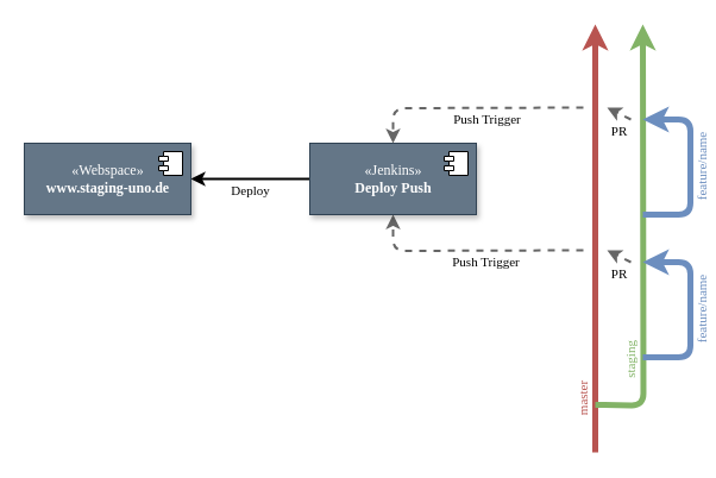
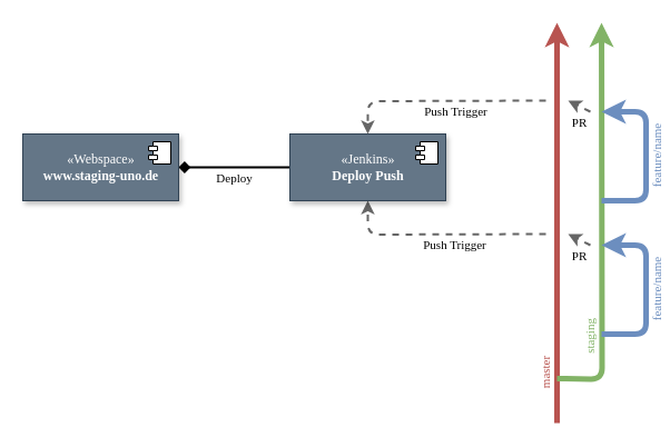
  <mxCell id="0" />
  <mxCell id="1" parent="0" />
  <mxCell id="2" value="master" style="endArrow=classic;html=1;fillColor=#f8cecc;strokeColor=#b85450;strokeWidth=5;fontFamily=Ubuntu;fontSource=https%3A%2F%2Ffonts.googleapis.com%2Fcss%3Ffamily%3DUbuntu;labelBackgroundColor=none;horizontal=0;fontColor=#B85450;" edge="1" parent="1"><mxGeometry x="-0.75" y="10" width="50" height="50" relative="1" as="geometry"><mxPoint x="500" y="380" as="sourcePoint" /><mxPoint x="500" y="20" as="targetPoint" /><mxPoint as="offset" /></mxGeometry></mxCell>
  <mxCell id="3" value="staging" style="endArrow=classic;html=1;fillColor=#d5e8d4;strokeColor=#82b366;strokeWidth=5;fontFamily=Ubuntu;fontSource=https%3A%2F%2Ffonts.googleapis.com%2Fcss%3Ffamily%3DUbuntu;labelBackgroundColor=none;horizontal=0;edgeStyle=orthogonalEdgeStyle;fontColor=#82B366;" edge="1" parent="1"><mxGeometry x="-0.562" y="10" width="50" height="50" relative="1" as="geometry"><mxPoint x="500" y="340" as="sourcePoint" /><mxPoint x="540" y="20" as="targetPoint" /><mxPoint as="offset" /></mxGeometry></mxCell>
  <mxCell id="4" value="feature/name" style="endArrow=classic;html=1;fillColor=#dae8fc;strokeColor=#6c8ebf;strokeWidth=5;fontFamily=Ubuntu;fontSource=https%3A%2F%2Ffonts.googleapis.com%2Fcss%3Ffamily%3DUbuntu;labelBackgroundColor=none;horizontal=0;edgeStyle=orthogonalEdgeStyle;fontColor=#6C8EBF;" edge="1" parent="1"><mxGeometry y="-10" width="50" height="50" relative="1" as="geometry"><mxPoint x="540" y="300" as="sourcePoint" /><mxPoint x="540" y="220" as="targetPoint" /><mxPoint as="offset" /><Array as="points"><mxPoint x="580" y="300" /><mxPoint x="580" y="220" /></Array></mxGeometry></mxCell>
  <mxCell id="5" value="feature/name" style="endArrow=classic;html=1;fillColor=#dae8fc;strokeColor=#6c8ebf;strokeWidth=5;fontFamily=Ubuntu;fontSource=https%3A%2F%2Ffonts.googleapis.com%2Fcss%3Ffamily%3DUbuntu;labelBackgroundColor=none;horizontal=0;edgeStyle=orthogonalEdgeStyle;fontColor=#6C8EBF;" edge="1" parent="1"><mxGeometry y="-10" width="50" height="50" relative="1" as="geometry"><mxPoint x="540" y="180" as="sourcePoint" /><mxPoint x="540" y="100" as="targetPoint" /><mxPoint as="offset" /><Array as="points"><mxPoint x="580" y="180" /><mxPoint x="580" y="100" /></Array></mxGeometry></mxCell>
  <mxCell id="6" value="PR" style="endArrow=classic;html=1;labelBackgroundColor=none;strokeWidth=2;fontFamily=Ubuntu;fontSource=https%3A%2F%2Ffonts.googleapis.com%2Fcss%3Ffamily%3DUbuntu;fillColor=#f5f5f5;strokeColor=#666666;dashed=1;" edge="1" parent="1"><mxGeometry x="-0.6" y="13" width="50" height="50" relative="1" as="geometry"><mxPoint x="530" y="220" as="sourcePoint" /><mxPoint x="510" y="210" as="targetPoint" /><mxPoint x="-1" as="offset" /></mxGeometry></mxCell>
  <mxCell id="7" value="PR" style="endArrow=classic;html=1;labelBackgroundColor=none;strokeWidth=2;fontFamily=Ubuntu;fontSource=https%3A%2F%2Ffonts.googleapis.com%2Fcss%3Ffamily%3DUbuntu;fillColor=#f5f5f5;strokeColor=#666666;dashed=1;" edge="1" parent="1"><mxGeometry x="-0.6" y="13" width="50" height="50" relative="1" as="geometry"><mxPoint x="530" y="100" as="sourcePoint" /><mxPoint x="510" y="90" as="targetPoint" /><mxPoint x="-1" as="offset" /></mxGeometry></mxCell>
  <mxCell id="8" value="Push Trigger" style="endArrow=classic;html=1;labelBackgroundColor=none;strokeWidth=2;fontFamily=Ubuntu;fontSource=https%3A%2F%2Ffonts.googleapis.com%2Fcss%3Ffamily%3DUbuntu;fillColor=#f5f5f5;strokeColor=#666666;dashed=1;entryX=0.5;entryY=1;entryDx=0;entryDy=0;edgeStyle=orthogonalEdgeStyle;" edge="1" parent="1" target="10"><mxGeometry x="-0.143" y="10" width="50" height="50" relative="1" as="geometry"><mxPoint x="490" y="210" as="sourcePoint" /><mxPoint x="420" y="210" as="targetPoint" /><mxPoint as="offset" /></mxGeometry></mxCell>
- <mxCell id="9" value="Deploy" style="edgeStyle=orthogonalEdgeStyle;rounded=0;orthogonalLoop=1;jettySize=auto;html=1;labelBackgroundColor=none;strokeWidth=2;fontFamily=Ubuntu;fontSource=https%3A%2F%2Ffonts.googleapis.com%2Fcss%3Ffamily%3DUbuntu;fontColor=#000000;" edge="1" parent="1" source="10" target="12"><mxGeometry y="10" relative="1" as="geometry"><mxPoint as="offset" /></mxGeometry></mxCell>
+ <mxCell id="9" value="Deploy" style="edgeStyle=orthogonalEdgeStyle;rounded=0;orthogonalLoop=1;jettySize=auto;html=1;labelBackgroundColor=none;strokeWidth=2;fontFamily=Ubuntu;fontSource=https%3A%2F%2Ffonts.googleapis.com%2Fcss%3Ffamily%3DUbuntu;fontColor=#000000;endArrow=diamond;" edge="1" parent="1" source="10" target="12"><mxGeometry y="10" relative="1" as="geometry"><mxPoint as="offset" /></mxGeometry></mxCell>
  <mxCell id="10" value="«Jenkins»&lt;br&gt;&lt;b&gt;Deploy Push&lt;br&gt;&lt;/b&gt;" style="html=1;dropTarget=0;fontFamily=Ubuntu;fontSource=https%3A%2F%2Ffonts.googleapis.com%2Fcss%3Ffamily%3DUbuntu;sketch=0;fillColor=#647687;strokeColor=#314354;shadow=1;fontColor=#ffffff;" vertex="1" parent="1"><mxGeometry x="260" y="120" width="140" height="60" as="geometry" /></mxCell>
  <mxCell id="11" value="" style="shape=module;jettyWidth=8;jettyHeight=4;" vertex="1" parent="10"><mxGeometry x="1" width="20" height="20" relative="1" as="geometry"><mxPoint x="-27" y="7" as="offset" /></mxGeometry></mxCell>
  <mxCell id="12" value="«Webspace»&lt;br&gt;&lt;b&gt;www.staging-uno.de&lt;br&gt;&lt;/b&gt;" style="html=1;dropTarget=0;fontFamily=Ubuntu;fontSource=https%3A%2F%2Ffonts.googleapis.com%2Fcss%3Ffamily%3DUbuntu;sketch=0;fillColor=#647687;strokeColor=#314354;shadow=1;fontColor=#ffffff;" vertex="1" parent="1"><mxGeometry x="20" y="120" width="140" height="60" as="geometry" /></mxCell>
  <mxCell id="13" value="" style="shape=module;jettyWidth=8;jettyHeight=4;" vertex="1" parent="12"><mxGeometry x="1" width="20" height="20" relative="1" as="geometry"><mxPoint x="-27" y="7" as="offset" /></mxGeometry></mxCell>
  <mxCell id="14" value="Push Trigger" style="endArrow=classic;html=1;labelBackgroundColor=none;strokeWidth=2;fontFamily=Ubuntu;fontSource=https%3A%2F%2Ffonts.googleapis.com%2Fcss%3Ffamily%3DUbuntu;fillColor=#f5f5f5;strokeColor=#666666;dashed=1;edgeStyle=orthogonalEdgeStyle;" edge="1" parent="1" target="10"><mxGeometry x="-0.143" y="10" width="50" height="50" relative="1" as="geometry"><mxPoint x="490" y="90" as="sourcePoint" /><mxPoint x="420" y="90" as="targetPoint" /><mxPoint as="offset" /></mxGeometry></mxCell>
